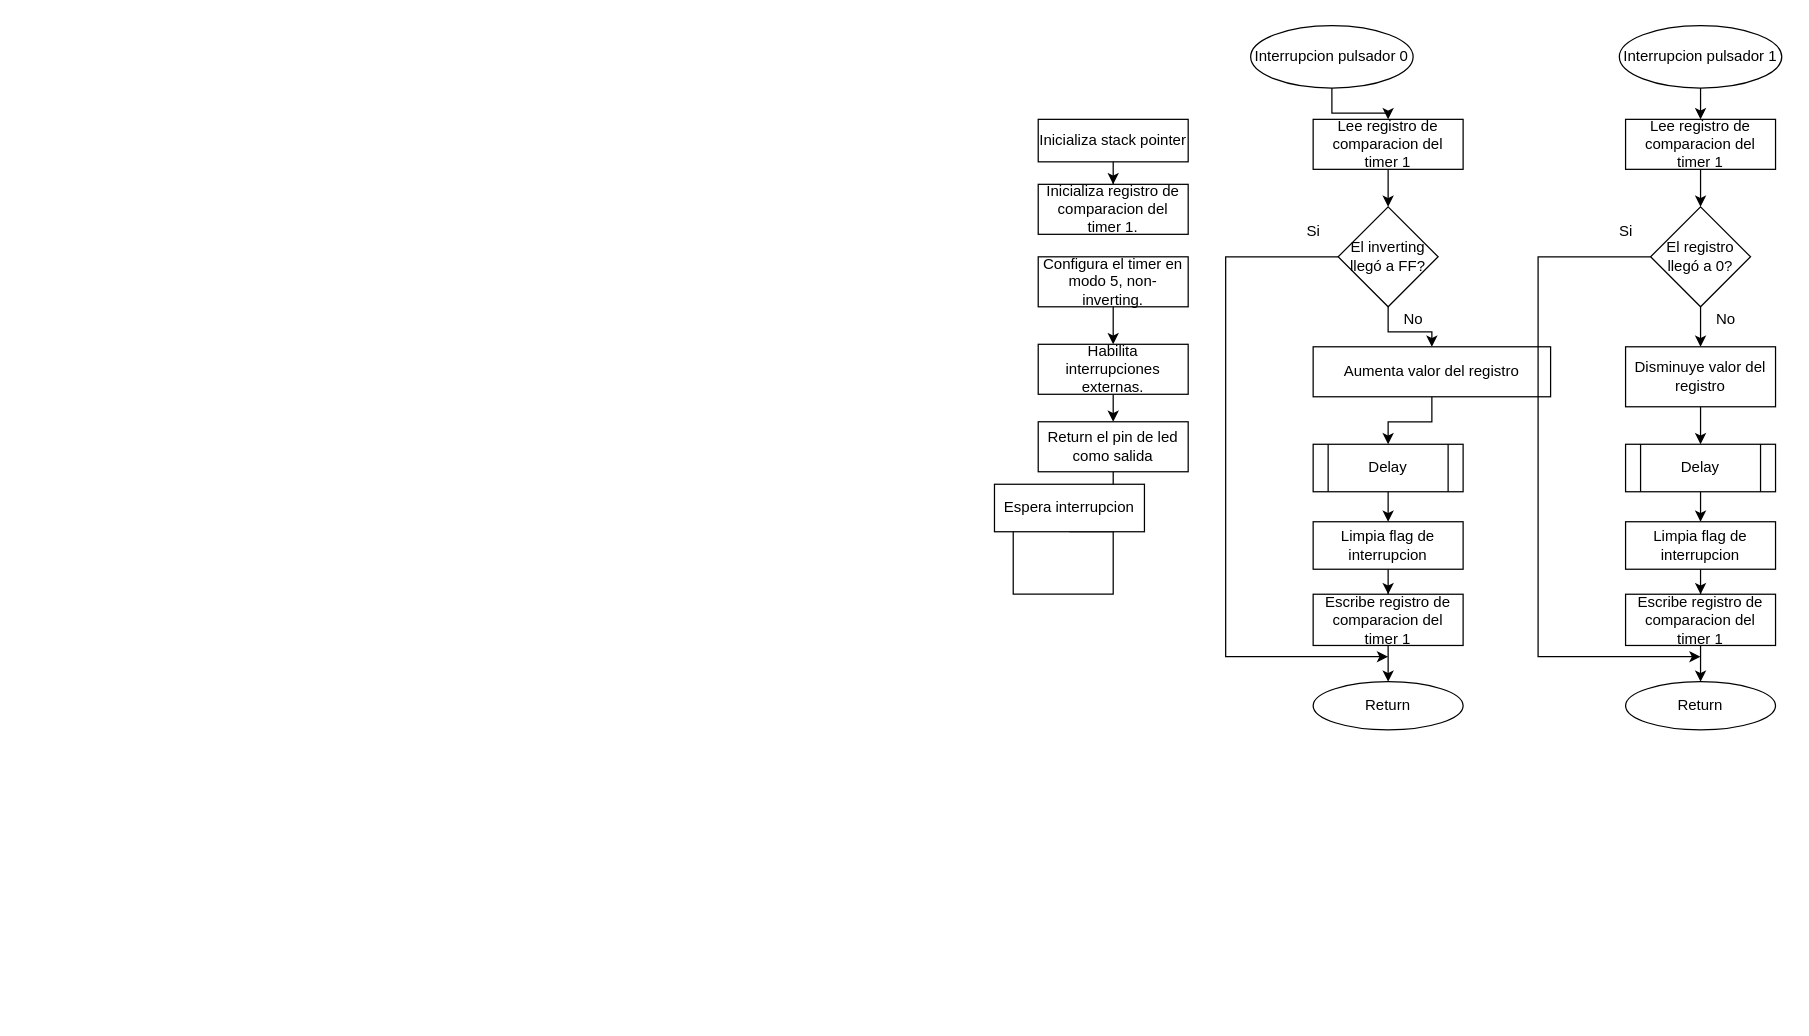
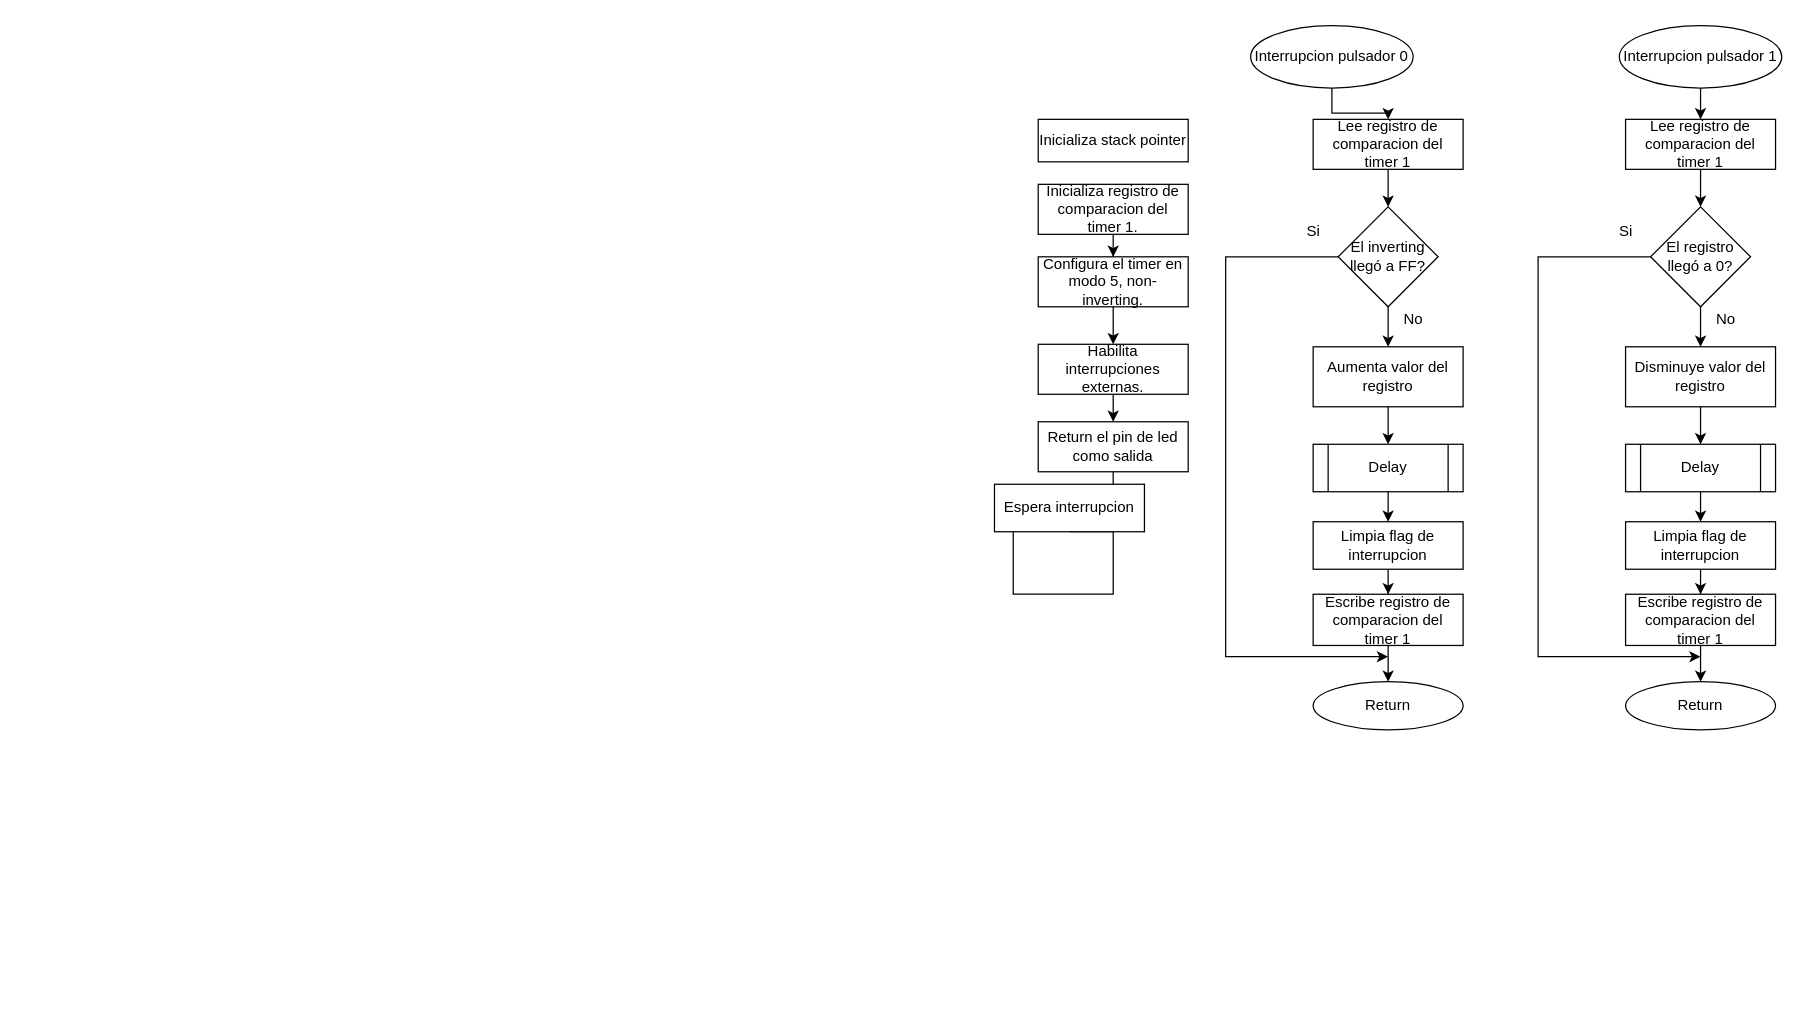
  <mxCell id="0" />
  <mxCell id="1" parent="0" />
  <mxCell id="2" style="edgeStyle=orthogonalEdgeStyle;rounded=0;orthogonalLoop=1;jettySize=auto;html=1;exitX=0.5;exitY=1;exitDx=0;exitDy=0;entryX=0;entryY=0.5;entryDx=0;entryDy=0;" parent="1" edge="1"><mxGeometry relative="1" as="geometry"><Array as="points"><mxPoint x="130" y="807" /><mxPoint x="20" y="807" /><mxPoint x="20" y="495" /><mxPoint x="60" y="495" /></Array><mxPoint x="70" y="494.5" as="targetPoint" /></mxGeometry></mxCell>
- <mxCell id="3" value="" style="edgeStyle=orthogonalEdgeStyle;rounded=0;orthogonalLoop=1;jettySize=auto;html=1;" edge="1" parent="1" source="4" target="6"><mxGeometry relative="1" as="geometry" /></mxCell>
  <mxCell id="4" value="Inicializa stack pointer" style="whiteSpace=wrap;html=1;" vertex="1" parent="1"><mxGeometry x="830" y="95" width="120" height="34" as="geometry" /></mxCell>
+ <mxCell id="5" value="" style="edgeStyle=orthogonalEdgeStyle;rounded=0;orthogonalLoop=1;jettySize=auto;html=1;" edge="1" parent="1" source="6" target="10"><mxGeometry relative="1" as="geometry" /></mxCell>
  <mxCell id="6" value="Inicializa registro de comparacion del timer 1." style="whiteSpace=wrap;html=1;" vertex="1" parent="1"><mxGeometry x="830" y="147" width="120" height="40" as="geometry" /></mxCell>
  <mxCell id="7" value="" style="edgeStyle=orthogonalEdgeStyle;rounded=0;orthogonalLoop=1;jettySize=auto;html=1;" edge="1" parent="1" source="8" target="12"><mxGeometry relative="1" as="geometry" /></mxCell>
  <mxCell id="8" value="&lt;span&gt;Habilita interrupciones externas.&lt;/span&gt;" style="whiteSpace=wrap;html=1;" vertex="1" parent="1"><mxGeometry x="830" y="275" width="120" height="40" as="geometry" /></mxCell>
  <mxCell id="9" value="" style="edgeStyle=orthogonalEdgeStyle;rounded=0;orthogonalLoop=1;jettySize=auto;html=1;" edge="1" parent="1" source="10" target="8"><mxGeometry relative="1" as="geometry" /></mxCell>
  <mxCell id="10" value="&lt;span&gt;Configura el timer en modo 5, non-inverting.&lt;/span&gt;" style="whiteSpace=wrap;html=1;" vertex="1" parent="1"><mxGeometry x="830" y="205" width="120" height="40" as="geometry" /></mxCell>
  <mxCell id="11" value="" style="edgeStyle=orthogonalEdgeStyle;rounded=0;orthogonalLoop=1;jettySize=auto;html=1;" edge="1" parent="1" source="12" target="14"><mxGeometry relative="1" as="geometry" /></mxCell>
  <mxCell id="12" value="&lt;span&gt;Return el pin de led como salida&lt;/span&gt;" style="whiteSpace=wrap;html=1;" vertex="1" parent="1"><mxGeometry x="830" y="337" width="120" height="40" as="geometry" /></mxCell>
  <mxCell id="13" style="edgeStyle=orthogonalEdgeStyle;rounded=0;orthogonalLoop=1;jettySize=auto;html=1;exitX=0.5;exitY=1;exitDx=0;exitDy=0;" edge="1" parent="1" source="14"><mxGeometry relative="1" as="geometry"><mxPoint x="890" y="395" as="targetPoint" /><Array as="points"><mxPoint x="890" y="475" /><mxPoint x="810" y="475" /><mxPoint x="810" y="395" /></Array></mxGeometry></mxCell>
  <mxCell id="14" value="Espera interrupcion" style="whiteSpace=wrap;html=1;" vertex="1" parent="1"><mxGeometry x="795" y="387" width="120" height="38" as="geometry" /></mxCell>
  <mxCell id="15" value="" style="edgeStyle=orthogonalEdgeStyle;rounded=0;orthogonalLoop=1;jettySize=auto;html=1;entryX=0.5;entryY=0;entryDx=0;entryDy=0;" edge="1" parent="1" source="16" target="18"><mxGeometry relative="1" as="geometry"><mxPoint x="1110" y="127" as="targetPoint" /></mxGeometry></mxCell>
  <mxCell id="16" value="Interrupcion pulsador 0" style="ellipse;whiteSpace=wrap;html=1;" vertex="1" parent="1"><mxGeometry x="1000" y="20" width="130" height="50" as="geometry" /></mxCell>
  <mxCell id="17" value="" style="edgeStyle=orthogonalEdgeStyle;rounded=0;orthogonalLoop=1;jettySize=auto;html=1;" edge="1" parent="1" source="18" target="21"><mxGeometry relative="1" as="geometry" /></mxCell>
  <mxCell id="18" value="Lee registro de comparacion del timer 1" style="whiteSpace=wrap;html=1;" vertex="1" parent="1"><mxGeometry x="1050" y="95" width="120" height="40" as="geometry" /></mxCell>
  <mxCell id="19" value="" style="edgeStyle=orthogonalEdgeStyle;rounded=0;orthogonalLoop=1;jettySize=auto;html=1;" edge="1" parent="1" source="21" target="23"><mxGeometry relative="1" as="geometry" /></mxCell>
  <mxCell id="20" style="edgeStyle=orthogonalEdgeStyle;rounded=0;orthogonalLoop=1;jettySize=auto;html=1;exitX=0;exitY=0.5;exitDx=0;exitDy=0;" edge="1" parent="1" source="21"><mxGeometry relative="1" as="geometry"><mxPoint x="1110" y="525" as="targetPoint" /><Array as="points"><mxPoint x="980" y="205" /><mxPoint x="980" y="525" /><mxPoint x="1110" y="525" /></Array></mxGeometry></mxCell>
  <mxCell id="21" value="El inverting llegó a FF?" style="rhombus;whiteSpace=wrap;html=1;" vertex="1" parent="1"><mxGeometry x="1070" y="165" width="80" height="80" as="geometry" /></mxCell>
  <mxCell id="22" value="" style="edgeStyle=orthogonalEdgeStyle;rounded=0;orthogonalLoop=1;jettySize=auto;html=1;" edge="1" parent="1" source="23" target="25"><mxGeometry relative="1" as="geometry" /></mxCell>
- <mxCell id="23" value="Aumenta valor del registro" style="whiteSpace=wrap;html=1;" vertex="1" parent="1"><mxGeometry x="1050" y="277" width="190" height="40" as="geometry" /></mxCell>
+ <mxCell id="23" value="Aumenta valor del registro" style="whiteSpace=wrap;html=1;" vertex="1" parent="1"><mxGeometry x="1050" y="277" width="120" height="48" as="geometry" /></mxCell>
  <mxCell id="24" value="" style="edgeStyle=orthogonalEdgeStyle;rounded=0;orthogonalLoop=1;jettySize=auto;html=1;" edge="1" parent="1" source="25" target="27"><mxGeometry relative="1" as="geometry" /></mxCell>
  <mxCell id="25" value="Delay" style="shape=process;whiteSpace=wrap;html=1;backgroundOutline=1;" vertex="1" parent="1"><mxGeometry x="1050" y="355" width="120" height="38" as="geometry" /></mxCell>
  <mxCell id="26" value="" style="edgeStyle=orthogonalEdgeStyle;rounded=0;orthogonalLoop=1;jettySize=auto;html=1;" edge="1" parent="1" source="27" target="29"><mxGeometry relative="1" as="geometry" /></mxCell>
  <mxCell id="27" value="Limpia flag de interrupcion" style="whiteSpace=wrap;html=1;" vertex="1" parent="1"><mxGeometry x="1050" y="417" width="120" height="38" as="geometry" /></mxCell>
  <mxCell id="28" value="" style="edgeStyle=orthogonalEdgeStyle;rounded=0;orthogonalLoop=1;jettySize=auto;html=1;" edge="1" parent="1" source="29" target="30"><mxGeometry relative="1" as="geometry" /></mxCell>
  <mxCell id="29" value="Escribe registro de comparacion del timer 1" style="whiteSpace=wrap;html=1;" vertex="1" parent="1"><mxGeometry x="1050" y="475" width="120" height="41" as="geometry" /></mxCell>
  <mxCell id="30" value="Return" style="ellipse;whiteSpace=wrap;html=1;" vertex="1" parent="1"><mxGeometry x="1050" y="545" width="120" height="38.5" as="geometry" /></mxCell>
  <mxCell id="31" value="Si" style="text;html=1;align=center;verticalAlign=middle;resizable=0;points=[];autosize=1;" vertex="1" parent="1"><mxGeometry x="1035" y="175" width="30" height="20" as="geometry" /></mxCell>
  <mxCell id="32" value="No" style="text;html=1;align=center;verticalAlign=middle;resizable=0;points=[];autosize=1;" vertex="1" parent="1"><mxGeometry x="1115" y="245" width="30" height="20" as="geometry" /></mxCell>
  <mxCell id="33" value="" style="edgeStyle=orthogonalEdgeStyle;rounded=0;orthogonalLoop=1;jettySize=auto;html=1;entryX=0.5;entryY=0;entryDx=0;entryDy=0;" edge="1" parent="1" source="34" target="36"><mxGeometry relative="1" as="geometry"><mxPoint x="1360" y="127" as="targetPoint" /></mxGeometry></mxCell>
  <mxCell id="34" value="Interrupcion pulsador 1" style="ellipse;whiteSpace=wrap;html=1;" vertex="1" parent="1"><mxGeometry x="1295" y="20" width="130" height="50" as="geometry" /></mxCell>
  <mxCell id="35" value="" style="edgeStyle=orthogonalEdgeStyle;rounded=0;orthogonalLoop=1;jettySize=auto;html=1;" edge="1" parent="1" source="36" target="39"><mxGeometry relative="1" as="geometry" /></mxCell>
  <mxCell id="36" value="Lee registro de comparacion del timer 1" style="whiteSpace=wrap;html=1;" vertex="1" parent="1"><mxGeometry x="1300" y="95" width="120" height="40" as="geometry" /></mxCell>
  <mxCell id="37" value="" style="edgeStyle=orthogonalEdgeStyle;rounded=0;orthogonalLoop=1;jettySize=auto;html=1;" edge="1" parent="1" source="39" target="41"><mxGeometry relative="1" as="geometry" /></mxCell>
  <mxCell id="38" style="edgeStyle=orthogonalEdgeStyle;rounded=0;orthogonalLoop=1;jettySize=auto;html=1;exitX=0;exitY=0.5;exitDx=0;exitDy=0;" edge="1" parent="1" source="39"><mxGeometry relative="1" as="geometry"><mxPoint x="1360" y="525" as="targetPoint" /><Array as="points"><mxPoint x="1230" y="205" /><mxPoint x="1230" y="525" /><mxPoint x="1360" y="525" /></Array></mxGeometry></mxCell>
  <mxCell id="39" value="El registro llegó a 0?" style="rhombus;whiteSpace=wrap;html=1;" vertex="1" parent="1"><mxGeometry x="1320" y="165" width="80" height="80" as="geometry" /></mxCell>
  <mxCell id="40" value="" style="edgeStyle=orthogonalEdgeStyle;rounded=0;orthogonalLoop=1;jettySize=auto;html=1;" edge="1" parent="1" source="41" target="43"><mxGeometry relative="1" as="geometry" /></mxCell>
  <mxCell id="41" value="Disminuye valor del registro" style="whiteSpace=wrap;html=1;" vertex="1" parent="1"><mxGeometry x="1300" y="277" width="120" height="48" as="geometry" /></mxCell>
  <mxCell id="42" value="" style="edgeStyle=orthogonalEdgeStyle;rounded=0;orthogonalLoop=1;jettySize=auto;html=1;" edge="1" parent="1" source="43" target="45"><mxGeometry relative="1" as="geometry" /></mxCell>
  <mxCell id="43" value="Delay" style="shape=process;whiteSpace=wrap;html=1;backgroundOutline=1;" vertex="1" parent="1"><mxGeometry x="1300" y="355" width="120" height="38" as="geometry" /></mxCell>
  <mxCell id="44" value="" style="edgeStyle=orthogonalEdgeStyle;rounded=0;orthogonalLoop=1;jettySize=auto;html=1;" edge="1" parent="1" source="45" target="47"><mxGeometry relative="1" as="geometry" /></mxCell>
  <mxCell id="45" value="Limpia flag de interrupcion" style="whiteSpace=wrap;html=1;" vertex="1" parent="1"><mxGeometry x="1300" y="417" width="120" height="38" as="geometry" /></mxCell>
  <mxCell id="46" value="" style="edgeStyle=orthogonalEdgeStyle;rounded=0;orthogonalLoop=1;jettySize=auto;html=1;" edge="1" parent="1" source="47" target="48"><mxGeometry relative="1" as="geometry" /></mxCell>
  <mxCell id="47" value="Escribe registro de comparacion del timer 1" style="whiteSpace=wrap;html=1;" vertex="1" parent="1"><mxGeometry x="1300" y="475" width="120" height="41" as="geometry" /></mxCell>
  <mxCell id="48" value="Return" style="ellipse;whiteSpace=wrap;html=1;" vertex="1" parent="1"><mxGeometry x="1300" y="545" width="120" height="38.5" as="geometry" /></mxCell>
  <mxCell id="49" value="Si" style="text;html=1;align=center;verticalAlign=middle;resizable=0;points=[];autosize=1;" vertex="1" parent="1"><mxGeometry x="1285" y="175" width="30" height="20" as="geometry" /></mxCell>
  <mxCell id="50" value="No" style="text;html=1;align=center;verticalAlign=middle;resizable=0;points=[];autosize=1;" vertex="1" parent="1"><mxGeometry x="1365" y="245" width="30" height="20" as="geometry" /></mxCell>
